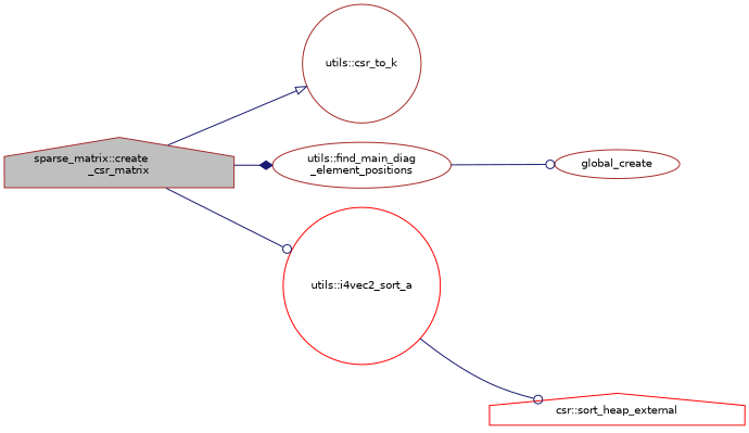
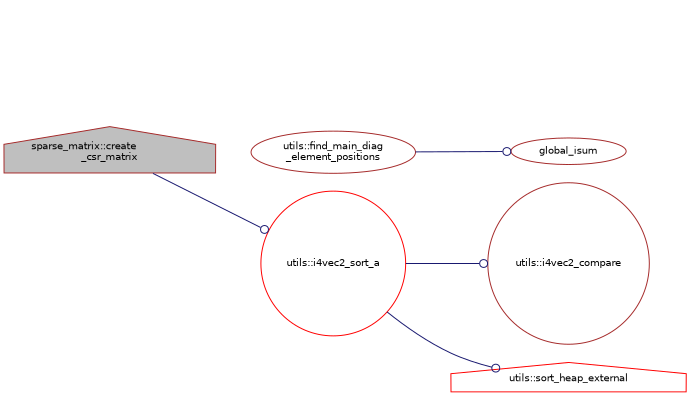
  digraph {
    rankdir=LR
    node [color=brown fillcolor=white fontname=Helvetica fontsize=10 shape=circle style=filled]
    edge [arrowhead=odot color=midnightblue fontname=Helvetica fontsize=10 labelfontname=Helvetica labelfontsize=10 style=solid]
    n1 [fillcolor=grey75 fontcolor=black height=0.2 label="sparse_matrix::create\l_csr_matrix" shape=house width=0.4]
-   n2 [height=0.2 label="utils::csr_to_k" width=0.4]
    n3 [height=0.2 label="utils::find_main_diag\l_element_positions" shape=ellipse width=0.4]
    n4 [color=red height=0.2 label="utils::i4vec2_sort_a" width=0.4]
-   n5 [height=0.2 label=global_create shape=ellipse width=0.4]
-   n7 [color=red height=0.2 label="csr::sort_heap_external" shape=house width=0.4]
-   n1 -> n2 [arrowhead=onormal]
-   n1 -> n3 [arrowhead=diamond]
+   n5 [height=0.2 label=global_isum shape=ellipse width=0.4]
+   n6 [height=0.2 label="utils::i4vec2_compare" width=0.4]
+   n7 [color=red height=0.2 label="utils::sort_heap_external" shape=house width=0.4]
    n1 -> n4
    n3 -> n5
+   n4 -> n6
    n4 -> n7
  }
